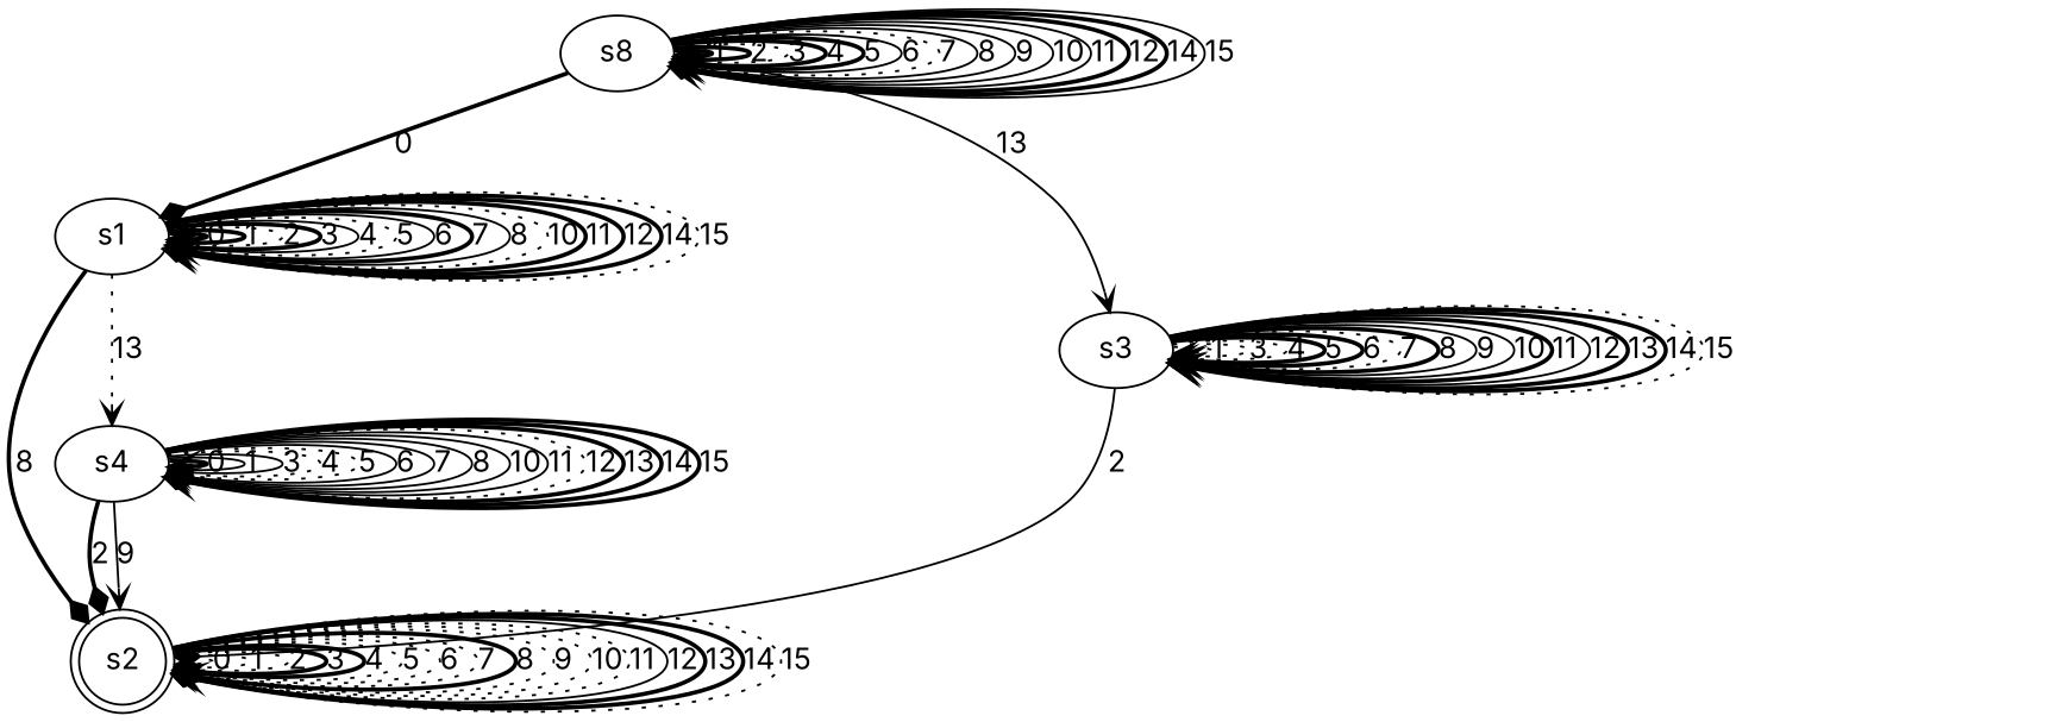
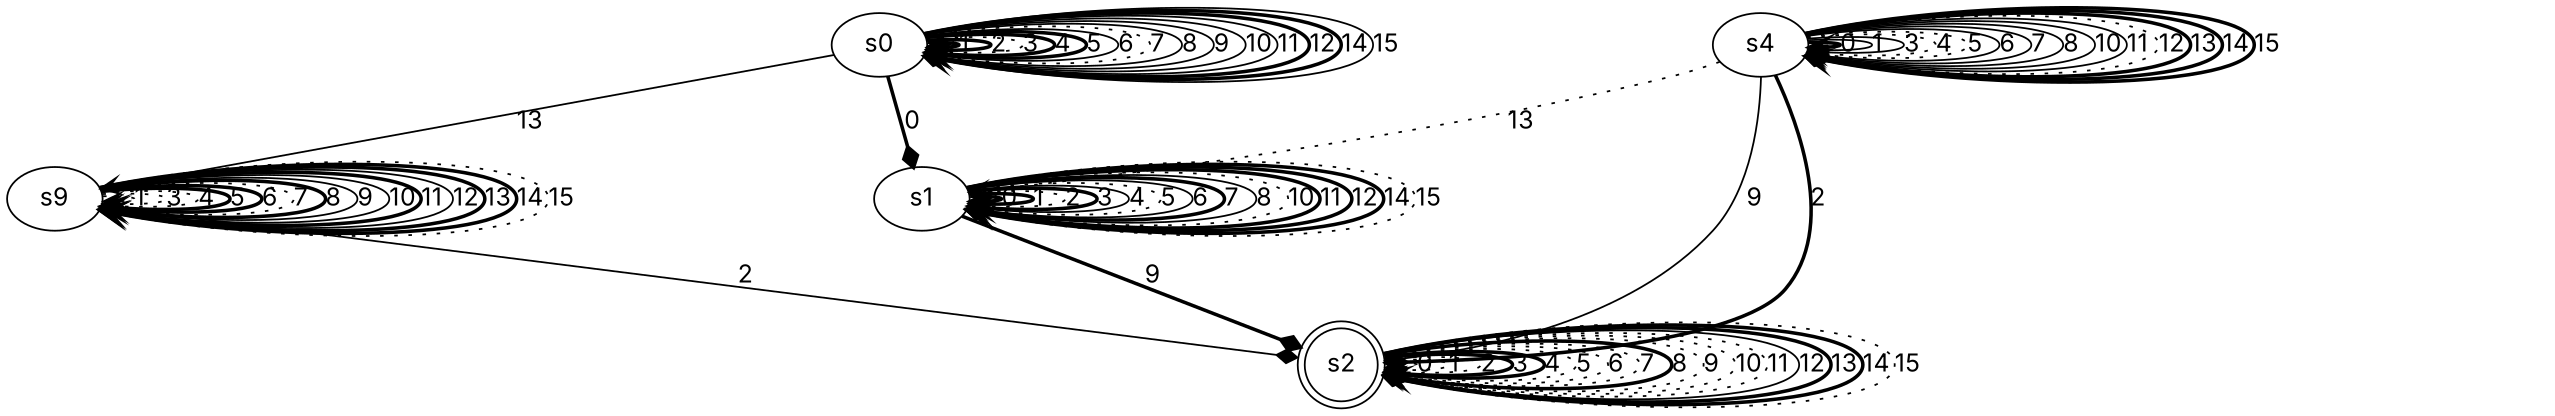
  digraph {
    fontname=Inter
    node [fontname=Inter]
    edge [arrowhead=vee fontname=Inter style=bold]
-   n1 [label=s8]
+   n1 [label=s0]
    n2 [label=s1]
-   n3 [label=s3]
+   n3 [label=s9]
    n4 [label=s2 shape=doublecircle]
    n5 [label=s4]
    n1 -> n1 [arrowhead=diamond label=1]
    n1 -> n1 [arrowhead=diamond label=2]
    n1 -> n1 [label=3 style=dotted]
    n1 -> n1 [label=4]
    n1 -> n1 [label=5]
    n1 -> n1 [label=6 style=solid]
    n1 -> n1 [arrowhead=diamond label=7 style=dotted]
    n1 -> n1 [arrowhead=diamond label=8 style=solid]
    n1 -> n1 [label=9 style=solid]
    n1 -> n1 [label=10 style=solid]
    n1 -> n1 [label=11 style=solid]
    n1 -> n1 [label=12]
    n1 -> n1 [arrowhead=diamond label=14]
    n1 -> n1 [arrowhead=diamond label=15 style=solid]
    n1 -> n2 [arrowhead=diamond label=0]
    n1 -> n3 [label=13 style=solid]
    n2 -> n2 [label=0]
    n2 -> n2 [arrowhead=diamond label=1]
    n2 -> n2 [label=2 style=dotted]
    n2 -> n2 [label=3]
    n2 -> n2 [arrowhead=diamond label=4 style=solid]
    n2 -> n2 [label=5 style=dotted]
    n2 -> n2 [arrowhead=diamond label=6 style=solid]
    n2 -> n2 [label=7]
    n2 -> n2 [arrowhead=diamond label=8 style=solid]
    n2 -> n2 [arrowhead=diamond label=10 style=dotted]
    n2 -> n2 [label=11]
    n2 -> n2 [arrowhead=diamond label=12]
    n2 -> n2 [label=14]
    n2 -> n2 [arrowhead=diamond label=15 style=dotted]
-   n2 -> n4 [arrowhead=diamond label=8]
-   n2 -> n5 [label=13 style=dotted]
+   n2 -> n4 [arrowhead=diamond label=9]
+   n5 -> n2 [label=13 style=dotted]
    n3 -> n3 [label=1 style=dotted]
    n3 -> n3 [label=3 style=dotted]
    n3 -> n3 [arrowhead=diamond label=4 style=dotted]
    n3 -> n3 [label=5]
    n3 -> n3 [label=6]
    n3 -> n3 [arrowhead=diamond label=7 style=dotted]
    n3 -> n3 [arrowhead=diamond label=8]
    n3 -> n3 [arrowhead=diamond label=9 style=solid]
    n3 -> n3 [arrowhead=diamond label=10 style=solid]
    n3 -> n3 [label=11]
    n3 -> n3 [label=12 style=solid]
    n3 -> n3 [label=13]
    n3 -> n3 [label=14]
    n3 -> n3 [label=15 style=dotted]
    n3 -> n4 [arrowhead=diamond label=2 style=solid]
    n4 -> n4 [label=0 style=dotted]
    n4 -> n4 [arrowhead=diamond label=1 style=dotted]
    n4 -> n4 [arrowhead=diamond label=2 style=dotted]
    n4 -> n4 [arrowhead=diamond label=3]
    n4 -> n4 [arrowhead=diamond label=4]
    n4 -> n4 [label=5 style=dotted]
    n4 -> n4 [label=6 style=dotted]
    n4 -> n4 [label=7 style=dotted]
    n4 -> n4 [label=8]
    n4 -> n4 [label=9 style=dotted]
    n4 -> n4 [label=10 style=dotted]
    n4 -> n4 [label=11 style=dotted]
    n4 -> n4 [arrowhead=diamond label=12 style=solid]
    n4 -> n4 [arrowhead=diamond label=13]
    n4 -> n4 [arrowhead=diamond label=14]
    n4 -> n4 [label=15 style=dotted]
    n5 -> n4 [arrowhead=diamond label=2]
    n5 -> n4 [label=9 style=solid]
    n5 -> n5 [label=0]
    n5 -> n5 [arrowhead=diamond label=1 style=solid]
    n5 -> n5 [arrowhead=diamond label=3 style=solid]
    n5 -> n5 [arrowhead=diamond label=4 style=dotted]
    n5 -> n5 [label=5 style=dotted]
    n5 -> n5 [arrowhead=diamond label=6 style=solid]
    n5 -> n5 [label=7 style=solid]
    n5 -> n5 [arrowhead=diamond label=8 style=solid]
    n5 -> n5 [label=10 style=solid]
    n5 -> n5 [label=11 style=solid]
    n5 -> n5 [label=12 style=dotted]
    n5 -> n5 [arrowhead=diamond label=13]
    n5 -> n5 [arrowhead=diamond label=14]
    n5 -> n5 [label=15]
  }
